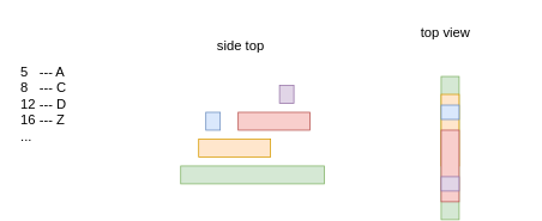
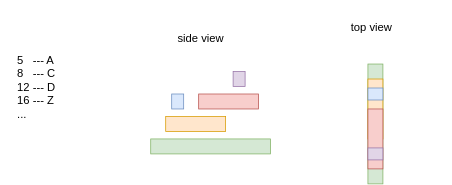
  <mxCell id="0" />
  <mxCell id="1" parent="0" />
  <mxCell id="2" value="" style="rounded=0;whiteSpace=wrap;html=1;fillColor=#d5e8d4;strokeColor=#82b366;" vertex="1" parent="1"><mxGeometry x="200" y="185" width="160" height="20" as="geometry" /></mxCell>
- <mxCell id="3" value="side top" style="text;html=1;strokeColor=none;fillColor=none;align=center;verticalAlign=middle;whiteSpace=wrap;rounded=0;fontSize=15;" vertex="1" parent="1"><mxGeometry x="230" y="35" width="74" height="30" as="geometry" /></mxCell>
+ <mxCell id="3" value="side view" style="text;html=1;strokeColor=none;fillColor=none;align=center;verticalAlign=middle;whiteSpace=wrap;rounded=0;fontSize=15;" vertex="1" parent="1"><mxGeometry x="230" y="35" width="74" height="30" as="geometry" /></mxCell>
  <mxCell id="4" value="" style="rounded=0;whiteSpace=wrap;html=1;fillColor=#ffe6cc;strokeColor=#d79b00;" vertex="1" parent="1"><mxGeometry x="220" y="155" width="80" height="20" as="geometry" /></mxCell>
  <mxCell id="5" value="" style="rounded=0;whiteSpace=wrap;html=1;fillColor=#f8cecc;strokeColor=#b85450;" vertex="1" parent="1"><mxGeometry x="264" y="125" width="80" height="20" as="geometry" /></mxCell>
  <mxCell id="6" value="" style="rounded=0;whiteSpace=wrap;html=1;fillColor=#dae8fc;strokeColor=#6c8ebf;" vertex="1" parent="1"><mxGeometry x="228" y="125" width="16" height="20" as="geometry" /></mxCell>
  <mxCell id="7" value="" style="rounded=0;whiteSpace=wrap;html=1;fillColor=#e1d5e7;strokeColor=#9673a6;" vertex="1" parent="1"><mxGeometry x="310" y="95" width="16" height="20" as="geometry" /></mxCell>
  <mxCell id="8" value="top view" style="text;html=1;strokeColor=none;fillColor=none;align=center;verticalAlign=middle;whiteSpace=wrap;rounded=0;fontSize=15;" vertex="1" parent="1"><mxGeometry x="465" y="20" width="60" height="30" as="geometry" /></mxCell>
  <mxCell id="9" value="" style="rounded=0;whiteSpace=wrap;html=1;fillColor=#d5e8d4;strokeColor=#82b366;rotation=90;" vertex="1" parent="1"><mxGeometry x="420" y="155" width="160" height="20" as="geometry" /></mxCell>
  <mxCell id="10" value="" style="rounded=0;whiteSpace=wrap;html=1;fillColor=#ffe6cc;strokeColor=#d79b00;rotation=90;" vertex="1" parent="1"><mxGeometry x="460" y="135" width="80" height="20" as="geometry" /></mxCell>
  <mxCell id="11" value="" style="rounded=0;whiteSpace=wrap;html=1;fillColor=#f8cecc;strokeColor=#b85450;rotation=90;" vertex="1" parent="1"><mxGeometry x="460" y="175" width="80" height="20" as="geometry" /></mxCell>
  <mxCell id="12" value="" style="rounded=0;whiteSpace=wrap;html=1;fillColor=#dae8fc;strokeColor=#6c8ebf;rotation=90;" vertex="1" parent="1"><mxGeometry x="492" y="115" width="16" height="20" as="geometry" /></mxCell>
  <mxCell id="13" value="" style="rounded=0;whiteSpace=wrap;html=1;fillColor=#e1d5e7;strokeColor=#9673a6;rotation=90;" vertex="1" parent="1"><mxGeometry x="492" y="195" width="16" height="20" as="geometry" /></mxCell>
  <mxCell id="14" value="5&amp;nbsp; &amp;nbsp;--- A&lt;br style=&quot;font-size: 15px;&quot;&gt;8&amp;nbsp; &amp;nbsp;--- C&lt;br style=&quot;font-size: 15px;&quot;&gt;12 --- D&lt;br style=&quot;font-size: 15px;&quot;&gt;16 --- Z&lt;br style=&quot;font-size: 15px;&quot;&gt;..." style="text;html=1;strokeColor=none;fillColor=none;align=left;verticalAlign=middle;whiteSpace=wrap;rounded=0;fontSize=15;" vertex="1" parent="1"><mxGeometry x="20" y="100" width="60" height="30" as="geometry" /></mxCell>
